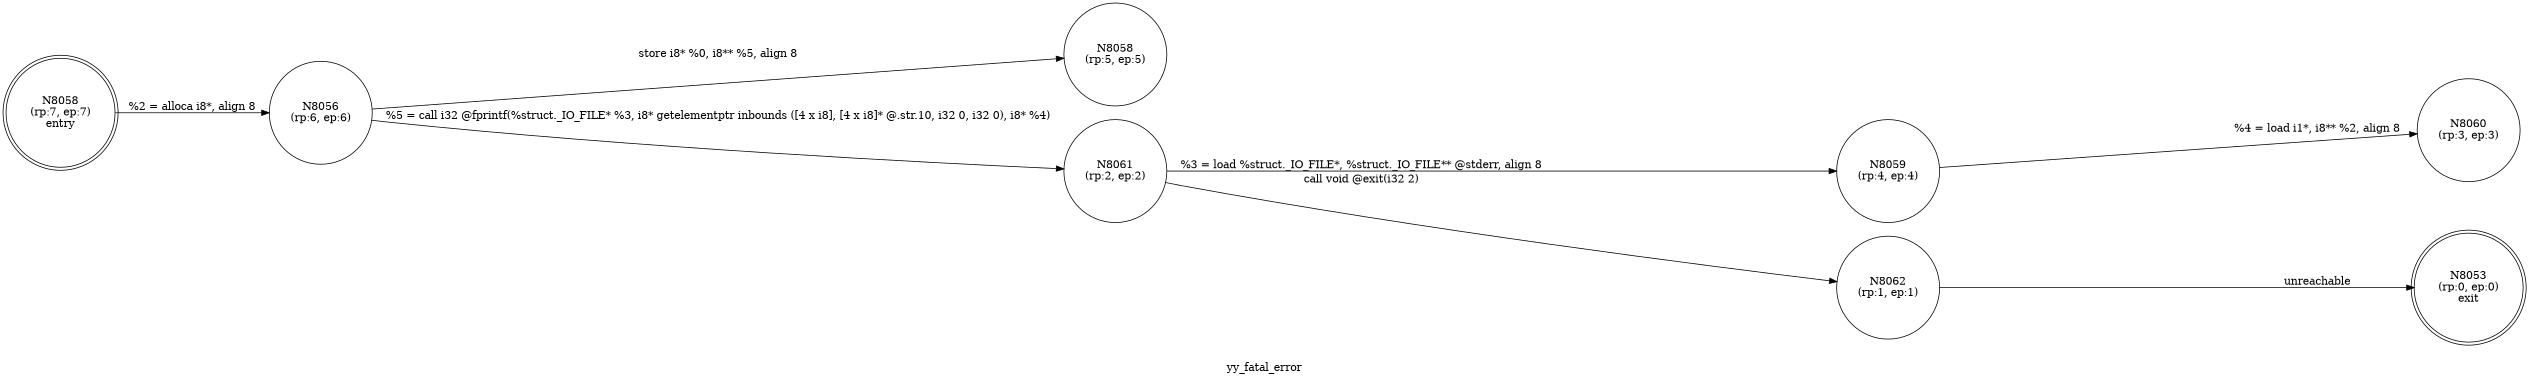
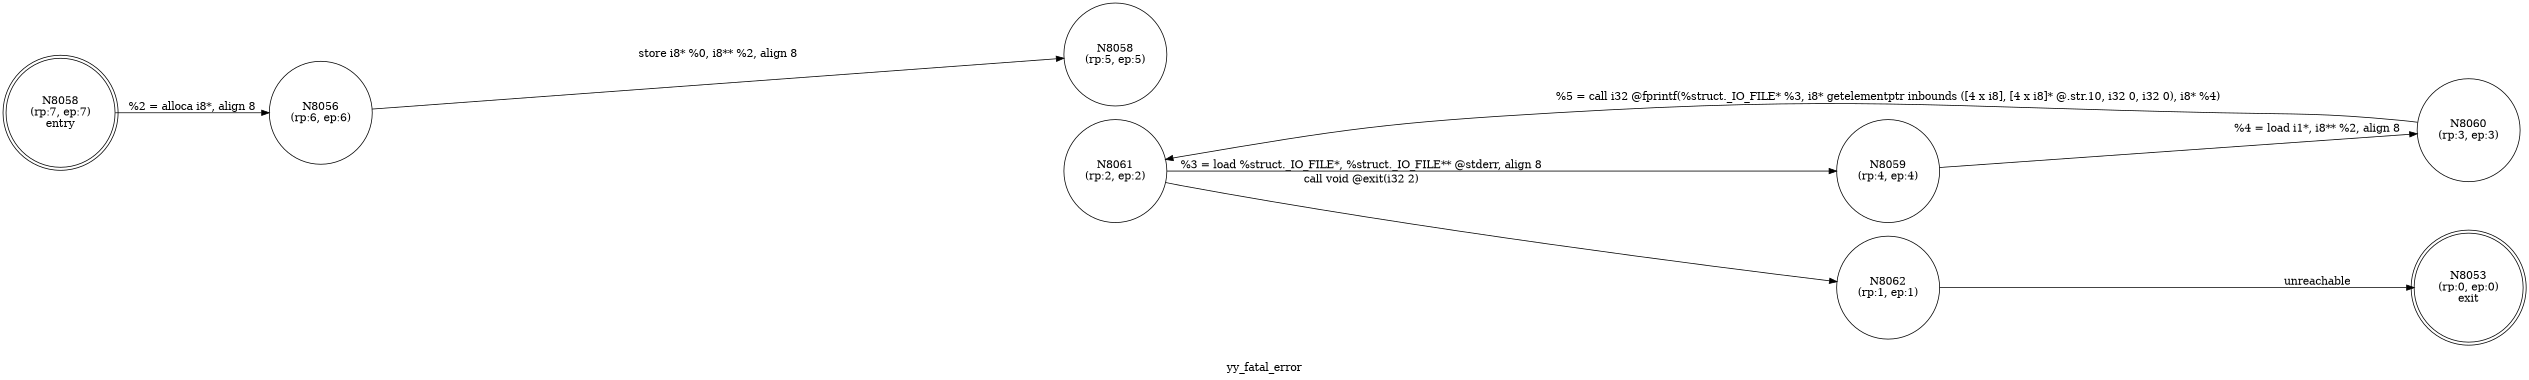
  digraph {
    label=yy_fatal_error
    rankdir=LR
    node [shape=circle]
    n1 [label="N8053\n(rp:0, ep:0)\nexit" shape=doublecircle]
    n2 [label="N8058\n(rp:7, ep:7)\nentry" shape=doublecircle]
    n3 [label="N8056\n(rp:6, ep:6)"]
    n4 [label="N8058\n(rp:5, ep:5)"]
    n5 [label="N8059\n(rp:4, ep:4)"]
    n6 [label="N8060\n(rp:3, ep:3)"]
    n7 [label="N8061\n(rp:2, ep:2)"]
    n8 [label="N8062\n(rp:1, ep:1)"]
    n2 -> n3 [label="%2 = alloca i8*, align 8"]
-   n3 -> n4 [label="store i8* %0, i8** %5, align 8"]
+   n3 -> n4 [label="store i8* %0, i8** %2, align 8"]
    n5 -> n6 [label="%4 = load i1*, i8** %2, align 8"]
-   n3 -> n7 [label="%5 = call i32 @fprintf(%struct._IO_FILE* %3, i8* getelementptr inbounds ([4 x i8], [4 x i8]* @.str.10, i32 0, i32 0), i8* %4)"]
+   n6 -> n7 [label="%5 = call i32 @fprintf(%struct._IO_FILE* %3, i8* getelementptr inbounds ([4 x i8], [4 x i8]* @.str.10, i32 0, i32 0), i8* %4)"]
    n7 -> n5 [label="%3 = load %struct._IO_FILE*, %struct._IO_FILE** @stderr, align 8"]
    n7 -> n8 [label="call void @exit(i32 2)"]
    n8 -> n1 [label=unreachable]
  }
